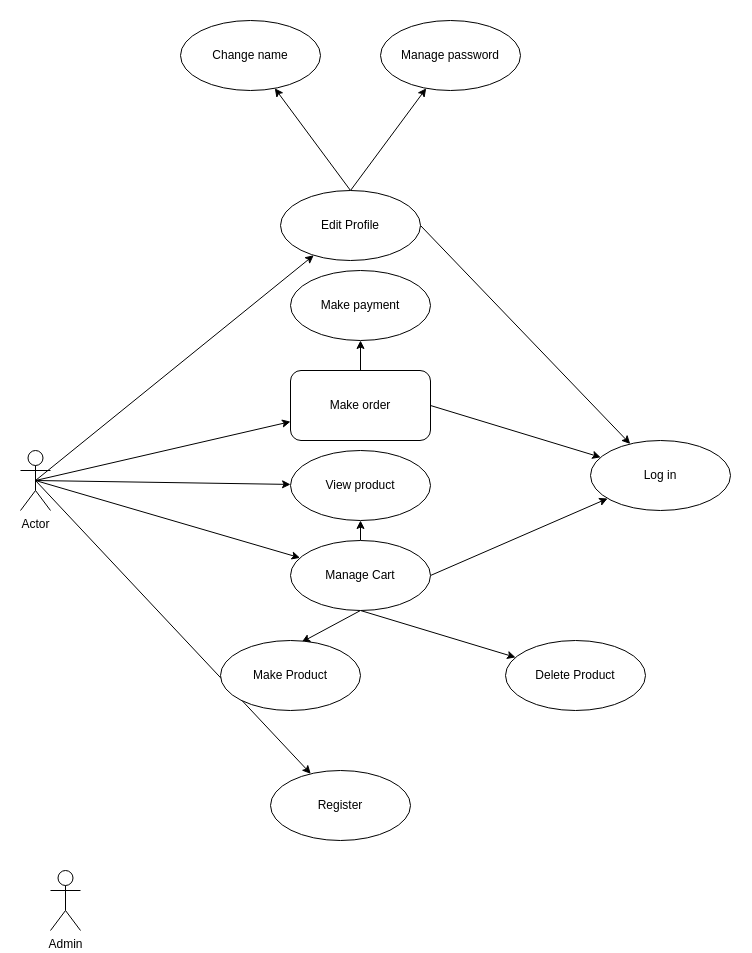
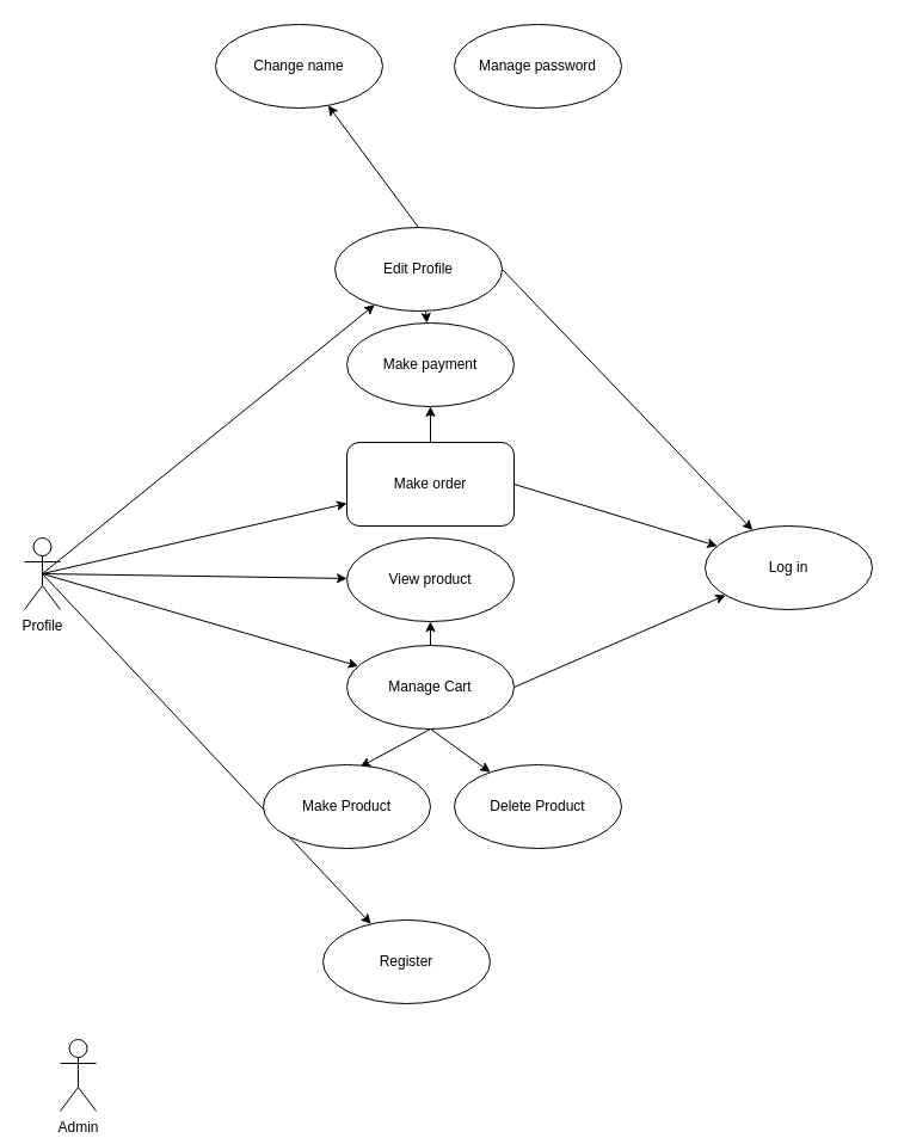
  <mxCell id="0" />
  <mxCell id="1" parent="0" />
  <mxCell id="2" style="rounded=0;orthogonalLoop=1;jettySize=auto;html=1;exitX=0.5;exitY=0.5;exitDx=0;exitDy=0;exitPerimeter=0;" edge="1" parent="1" source="7" target="24"><mxGeometry relative="1" as="geometry" /></mxCell>
  <mxCell id="3" style="rounded=0;orthogonalLoop=1;jettySize=auto;html=1;exitX=0.5;exitY=0.5;exitDx=0;exitDy=0;exitPerimeter=0;" edge="1" parent="1" source="7" target="27"><mxGeometry relative="1" as="geometry" /></mxCell>
  <mxCell id="4" style="rounded=0;orthogonalLoop=1;jettySize=auto;html=1;exitX=0.5;exitY=0.5;exitDx=0;exitDy=0;exitPerimeter=0;" edge="1" parent="1" source="7" target="20"><mxGeometry relative="1" as="geometry" /></mxCell>
  <mxCell id="5" style="rounded=0;orthogonalLoop=1;jettySize=auto;html=1;exitX=0.5;exitY=0.5;exitDx=0;exitDy=0;exitPerimeter=0;" edge="1" parent="1" source="7" target="17"><mxGeometry relative="1" as="geometry" /></mxCell>
  <mxCell id="6" style="rounded=0;orthogonalLoop=1;jettySize=auto;html=1;exitX=0.5;exitY=0.5;exitDx=0;exitDy=0;exitPerimeter=0;" edge="1" parent="1" source="7" target="26"><mxGeometry relative="1" as="geometry" /></mxCell>
- <mxCell id="7" value="Actor" style="shape=umlActor;verticalLabelPosition=bottom;verticalAlign=top;html=1;outlineConnect=0;" vertex="1" parent="1"><mxGeometry x="20" width="30" height="60" as="geometry" y="450" /></mxCell>
+ <mxCell id="7" value="Profile" style="shape=umlActor;verticalLabelPosition=bottom;verticalAlign=top;html=1;outlineConnect=0;" vertex="1" parent="1"><mxGeometry x="20" width="30" height="60" as="geometry" y="450" /></mxCell>
  <mxCell id="8" style="rounded=0;orthogonalLoop=1;jettySize=auto;html=1;exitX=0.5;exitY=0;exitDx=0;exitDy=0;" edge="1" parent="1"><mxGeometry relative="1" as="geometry"><mxPoint x="390" y="220" as="sourcePoint" /></mxGeometry></mxCell>
  <mxCell id="9" style="rounded=0;orthogonalLoop=1;jettySize=auto;html=1;exitX=1.017;exitY=0.395;exitDx=0;exitDy=0;exitPerimeter=0;" edge="1" parent="1"><mxGeometry relative="1" as="geometry"><mxPoint x="452.04" y="251.6" as="sourcePoint" /></mxGeometry></mxCell>
  <mxCell id="10" style="rounded=0;orthogonalLoop=1;jettySize=auto;html=1;" edge="1" parent="1"><mxGeometry relative="1" as="geometry"><mxPoint x="390" y="300" as="sourcePoint" /></mxGeometry></mxCell>
  <mxCell id="11" value="Manage password" style="ellipse;whiteSpace=wrap;html=1;" vertex="1" parent="1"><mxGeometry x="380" y="20" width="140" height="70" as="geometry" /></mxCell>
  <mxCell id="12" value="Change name" style="ellipse;whiteSpace=wrap;html=1;" vertex="1" parent="1"><mxGeometry x="180" y="20" width="140" height="70" as="geometry" /></mxCell>
  <mxCell id="13" style="rounded=0;orthogonalLoop=1;jettySize=auto;html=1;exitX=0.5;exitY=1;exitDx=0;exitDy=0;entryX=0.58;entryY=0.023;entryDx=0;entryDy=0;entryPerimeter=0;" edge="1" parent="1" source="17" target="28"><mxGeometry relative="1" as="geometry" /></mxCell>
  <mxCell id="14" style="rounded=0;orthogonalLoop=1;jettySize=auto;html=1;exitX=0.5;exitY=1;exitDx=0;exitDy=0;" edge="1" parent="1" source="17" target="29"><mxGeometry relative="1" as="geometry" /></mxCell>
  <mxCell id="15" style="rounded=0;orthogonalLoop=1;jettySize=auto;html=1;exitX=0.5;exitY=0;exitDx=0;exitDy=0;" edge="1" parent="1" source="17" target="27"><mxGeometry relative="1" as="geometry" /></mxCell>
  <mxCell id="16" style="rounded=0;orthogonalLoop=1;jettySize=auto;html=1;exitX=1;exitY=0.5;exitDx=0;exitDy=0;" edge="1" parent="1" source="17" target="30"><mxGeometry relative="1" as="geometry" /></mxCell>
  <mxCell id="17" value="Manage Cart" style="ellipse;whiteSpace=wrap;html=1;" vertex="1" parent="1"><mxGeometry x="290" y="540" width="140" height="70" as="geometry" /></mxCell>
  <mxCell id="18" style="rounded=0;orthogonalLoop=1;jettySize=auto;html=1;exitX=0.5;exitY=0;exitDx=0;exitDy=0;" edge="1" parent="1" source="20" target="25"><mxGeometry relative="1" as="geometry" /></mxCell>
  <mxCell id="19" style="rounded=0;orthogonalLoop=1;jettySize=auto;html=1;exitX=1;exitY=0.5;exitDx=0;exitDy=0;" edge="1" parent="1" source="20" target="30"><mxGeometry relative="1" as="geometry" /></mxCell>
  <mxCell id="20" value="Make order" style="whiteSpace=wrap;html=1;rounded=1;" vertex="1" parent="1"><mxGeometry x="290" y="370" width="140" height="70" as="geometry" /></mxCell>
  <mxCell id="21" style="rounded=0;orthogonalLoop=1;jettySize=auto;html=1;exitX=0.5;exitY=0;exitDx=0;exitDy=0;" edge="1" parent="1" source="24" target="12"><mxGeometry relative="1" as="geometry" /></mxCell>
- <mxCell id="22" style="rounded=0;orthogonalLoop=1;jettySize=auto;html=1;exitX=0.5;exitY=0;exitDx=0;exitDy=0;" edge="1" parent="1" source="24" target="11"><mxGeometry relative="1" as="geometry" /></mxCell>
+ <mxCell id="22" style="rounded=0;orthogonalLoop=1;jettySize=auto;html=1;exitX=0.5;exitY=0;exitDx=0;exitDy=0;" edge="1" parent="1" source="24" target="25"><mxGeometry relative="1" as="geometry" /></mxCell>
  <mxCell id="23" style="rounded=0;orthogonalLoop=1;jettySize=auto;html=1;exitX=1;exitY=0.5;exitDx=0;exitDy=0;" edge="1" parent="1" source="24" target="30"><mxGeometry relative="1" as="geometry" /></mxCell>
  <mxCell id="24" value="Edit Profile" style="ellipse;whiteSpace=wrap;html=1;" vertex="1" parent="1"><mxGeometry x="280" y="190" width="140" height="70" as="geometry" /></mxCell>
  <mxCell id="25" value="Make payment" style="ellipse;whiteSpace=wrap;html=1;" vertex="1" parent="1"><mxGeometry x="290" y="270" width="140" height="70" as="geometry" /></mxCell>
  <mxCell id="26" value="Register" style="ellipse;whiteSpace=wrap;html=1;" vertex="1" parent="1"><mxGeometry x="270" y="770" width="140" height="70" as="geometry" /></mxCell>
  <mxCell id="27" value="View product" style="ellipse;whiteSpace=wrap;html=1;" vertex="1" parent="1"><mxGeometry x="290" width="140" height="70" as="geometry" y="450" /></mxCell>
  <mxCell id="28" value="Make Product" style="ellipse;whiteSpace=wrap;html=1;" vertex="1" parent="1"><mxGeometry x="220" y="640" width="140" height="70" as="geometry" /></mxCell>
- <mxCell id="29" value="Delete Product" style="ellipse;whiteSpace=wrap;html=1;" vertex="1" parent="1"><mxGeometry x="505" y="640" width="140" height="70" as="geometry" /></mxCell>
+ <mxCell id="29" value="Delete Product" style="ellipse;whiteSpace=wrap;html=1;" vertex="1" parent="1"><mxGeometry x="380" y="640" width="140" height="70" as="geometry" /></mxCell>
  <mxCell id="30" value="Log in" style="ellipse;whiteSpace=wrap;html=1;" vertex="1" parent="1"><mxGeometry x="590" y="440" width="140" height="70" as="geometry" /></mxCell>
  <mxCell id="31" value="Admin" style="shape=umlActor;verticalLabelPosition=bottom;verticalAlign=top;html=1;" vertex="1" parent="1"><mxGeometry x="50" y="870" width="30" height="60" as="geometry" /></mxCell>
